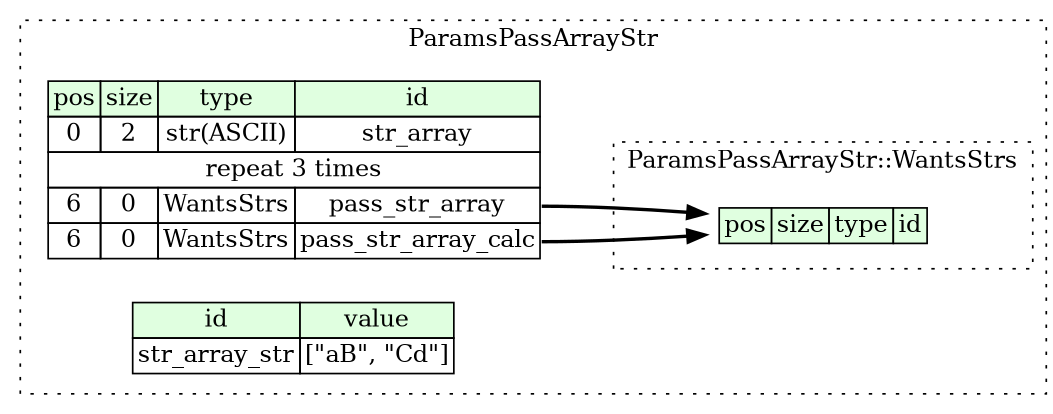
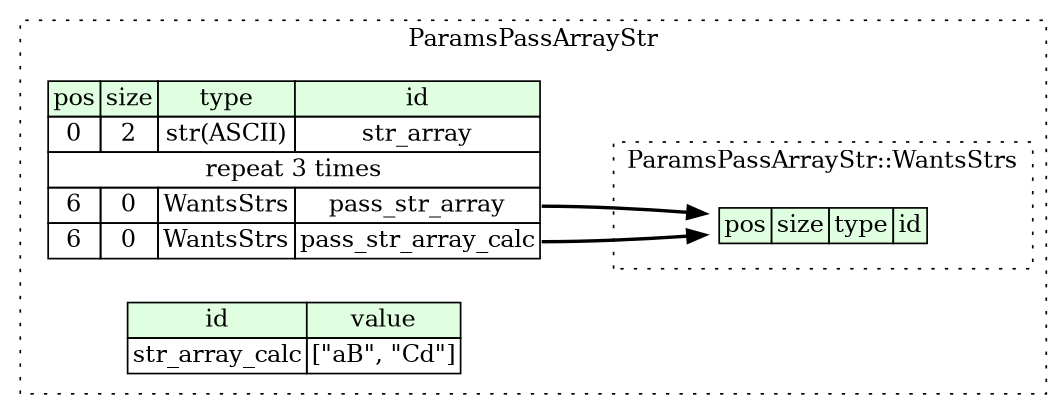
  digraph {
    rankdir=LR
    node [shape=plaintext]
    edge [style=bold]
    n1 [label=<<TABLE BORDER="0" CELLBORDER="1" CELLSPACING="0"> 				<TR><TD BGCOLOR="#E0FFE0">pos</TD><TD BGCOLOR="#E0FFE0">size</TD><TD BGCOLOR="#E0FFE0">type</TD><TD BGCOLOR="#E0FFE0">id</TD></TR> 			</TABLE>>]
    n2 [label=<<TABLE BORDER="0" CELLBORDER="1" CELLSPACING="0"> 			<TR><TD BGCOLOR="#E0FFE0">pos</TD><TD BGCOLOR="#E0FFE0">size</TD><TD BGCOLOR="#E0FFE0">type</TD><TD BGCOLOR="#E0FFE0">id</TD></TR> 			<TR><TD PORT="str_array_pos">0</TD><TD PORT="str_array_size">2</TD><TD>str(ASCII)</TD><TD PORT="str_array_type">str_array</TD></TR> 			<TR><TD COLSPAN="4" PORT="str_array__repeat">repeat 3 times</TD></TR> 			<TR><TD PORT="pass_str_array_pos">6</TD><TD PORT="pass_str_array_size">0</TD><TD>WantsStrs</TD><TD PORT="pass_str_array_type">pass_str_array</TD></TR> 			<TR><TD PORT="pass_str_array_calc_pos">6</TD><TD PORT="pass_str_array_calc_size">0</TD><TD>WantsStrs</TD><TD PORT="pass_str_array_calc_type">pass_str_array_calc</TD></TR> 		</TABLE>>]
-   n3 [label=<<TABLE BORDER="0" CELLBORDER="1" CELLSPACING="0"> 			<TR><TD BGCOLOR="#E0FFE0">id</TD><TD BGCOLOR="#E0FFE0">value</TD></TR> 			<TR><TD>str_array_str</TD><TD>[&quot;aB&quot;, &quot;Cd&quot;]</TD></TR> 		</TABLE>>]
+   n3 [label=<<TABLE BORDER="0" CELLBORDER="1" CELLSPACING="0"> 			<TR><TD BGCOLOR="#E0FFE0">id</TD><TD BGCOLOR="#E0FFE0">value</TD></TR> 			<TR><TD>str_array_calc</TD><TD>[&quot;aB&quot;, &quot;Cd&quot;]</TD></TR> 		</TABLE>>]
    subgraph cluster_1 {
      label=ParamsPassArrayStr
      style=dotted
      n2
      n3
      subgraph cluster_2 {
        label="ParamsPassArrayStr::WantsStrs"
        style=dotted
        n1
      }
    }
    n2 -> n1 [tailport=pass_str_array_type]
    n2 -> n1 [tailport=pass_str_array_calc_type]
  }
